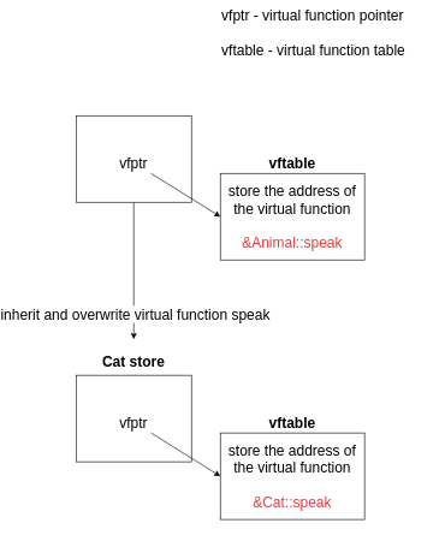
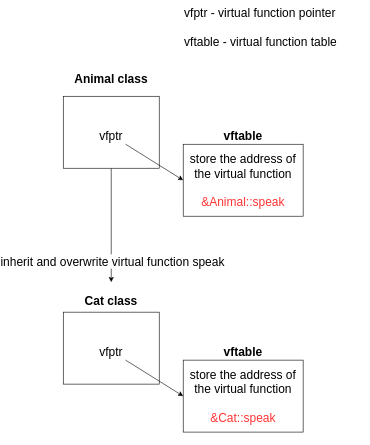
  <mxCell id="0" />
  <mxCell id="1" parent="0" />
  <mxCell id="2" style="edgeStyle=none;rounded=0;orthogonalLoop=1;jettySize=auto;html=1;entryX=0.5;entryY=0;entryDx=0;entryDy=0;fontSize=20;fontColor=#FF3333;" edge="1" parent="1" source="4" target="12"><mxGeometry relative="1" as="geometry" /></mxCell>
  <mxCell id="3" value="&lt;font color=&quot;#000000&quot;&gt;inherit and overwrite virtual function speak&lt;/font&gt;" style="edgeLabel;html=1;align=center;verticalAlign=middle;resizable=0;points=[];fontSize=20;fontColor=#FF3333;" vertex="1" connectable="0" parent="2"><mxGeometry x="-0.222" y="1" relative="1" as="geometry"><mxPoint y="80" as="offset" /></mxGeometry></mxCell>
  <mxCell id="4" value="" style="rounded=0;whiteSpace=wrap;html=1;" vertex="1" parent="1"><mxGeometry x="20" y="160" width="160" height="120" as="geometry" /></mxCell>
+ <mxCell id="5" value="&lt;b&gt;&lt;font style=&quot;font-size: 20px;&quot;&gt;Animal class&lt;/font&gt;&lt;/b&gt;" style="text;html=1;strokeColor=none;fillColor=none;align=center;verticalAlign=middle;whiteSpace=wrap;rounded=0;" vertex="1" parent="1"><mxGeometry x="35" y="100" width="130" height="60" as="geometry" /></mxCell>
  <mxCell id="6" style="rounded=0;orthogonalLoop=1;jettySize=auto;html=1;fontSize=20;entryX=0;entryY=0.5;entryDx=0;entryDy=0;" edge="1" parent="1" source="7" target="9"><mxGeometry relative="1" as="geometry" /></mxCell>
  <mxCell id="7" value="vfptr" style="text;html=1;strokeColor=none;fillColor=none;align=center;verticalAlign=middle;whiteSpace=wrap;rounded=0;fontSize=20;" vertex="1" parent="1"><mxGeometry x="70" y="210" width="60" height="30" as="geometry" /></mxCell>
  <mxCell id="8" value="vfptr - virtual function pointer&lt;br&gt;&lt;br&gt;vftable - virtual function table" style="text;html=1;strokeColor=none;fillColor=none;align=left;verticalAlign=middle;whiteSpace=wrap;rounded=0;fontSize=20;" vertex="1" parent="1"><mxGeometry x="220" y="20" width="290" height="50" as="geometry" /></mxCell>
  <mxCell id="9" value="store the address of the virtual function&lt;br&gt;&lt;br&gt;&lt;font color=&quot;#ff3333&quot;&gt;&amp;amp;Animal::speak&lt;/font&gt;" style="rounded=0;whiteSpace=wrap;html=1;fontSize=20;" vertex="1" parent="1"><mxGeometry x="220" y="240" width="200" height="120" as="geometry" /></mxCell>
  <mxCell id="10" value="&lt;b&gt;vftable&lt;/b&gt;" style="text;html=1;strokeColor=none;fillColor=none;align=center;verticalAlign=middle;whiteSpace=wrap;rounded=0;fontSize=20;" vertex="1" parent="1"><mxGeometry x="290" y="210" width="60" height="30" as="geometry" /></mxCell>
  <mxCell id="11" value="" style="rounded=0;whiteSpace=wrap;html=1;" vertex="1" parent="1"><mxGeometry x="20" y="520" width="160" height="120" as="geometry" /></mxCell>
- <mxCell id="12" value="&lt;b&gt;&lt;font style=&quot;font-size: 20px;&quot;&gt;Cat store&lt;/font&gt;&lt;/b&gt;" style="text;html=1;strokeColor=none;fillColor=none;align=center;verticalAlign=middle;whiteSpace=wrap;rounded=0;" vertex="1" parent="1"><mxGeometry x="35" y="470" width="130" height="60" as="geometry" /></mxCell>
+ <mxCell id="12" value="&lt;b&gt;&lt;font style=&quot;font-size: 20px;&quot;&gt;Cat class&lt;/font&gt;&lt;/b&gt;" style="text;html=1;strokeColor=none;fillColor=none;align=center;verticalAlign=middle;whiteSpace=wrap;rounded=0;" vertex="1" parent="1"><mxGeometry x="35" y="470" width="130" height="60" as="geometry" /></mxCell>
  <mxCell id="13" value="vfptr" style="text;html=1;strokeColor=none;fillColor=none;align=center;verticalAlign=middle;whiteSpace=wrap;rounded=0;fontSize=20;" vertex="1" parent="1"><mxGeometry x="70" y="570" width="60" height="30" as="geometry" /></mxCell>
  <mxCell id="14" style="rounded=0;orthogonalLoop=1;jettySize=auto;html=1;fontSize=20;entryX=0;entryY=0.5;entryDx=0;entryDy=0;" edge="1" parent="1" target="15"><mxGeometry relative="1" as="geometry"><mxPoint x="124" y="600" as="sourcePoint" /></mxGeometry></mxCell>
  <mxCell id="15" value="store the address of the virtual function&lt;br&gt;&lt;br&gt;&lt;font color=&quot;#ff3333&quot;&gt;&amp;amp;Cat::speak&lt;/font&gt;" style="rounded=0;whiteSpace=wrap;html=1;fontSize=20;" vertex="1" parent="1"><mxGeometry x="220" y="600" width="200" height="120" as="geometry" /></mxCell>
  <mxCell id="16" value="&lt;b&gt;vftable&lt;/b&gt;" style="text;html=1;strokeColor=none;fillColor=none;align=center;verticalAlign=middle;whiteSpace=wrap;rounded=0;fontSize=20;" vertex="1" parent="1"><mxGeometry x="290" y="570" width="60" height="30" as="geometry" /></mxCell>
  <mxCell id="17" style="edgeStyle=none;rounded=0;orthogonalLoop=1;jettySize=auto;html=1;exitX=0.5;exitY=0;exitDx=0;exitDy=0;fontSize=20;fontColor=#000000;" edge="1" parent="1" source="8" target="8"><mxGeometry relative="1" as="geometry" /></mxCell>
